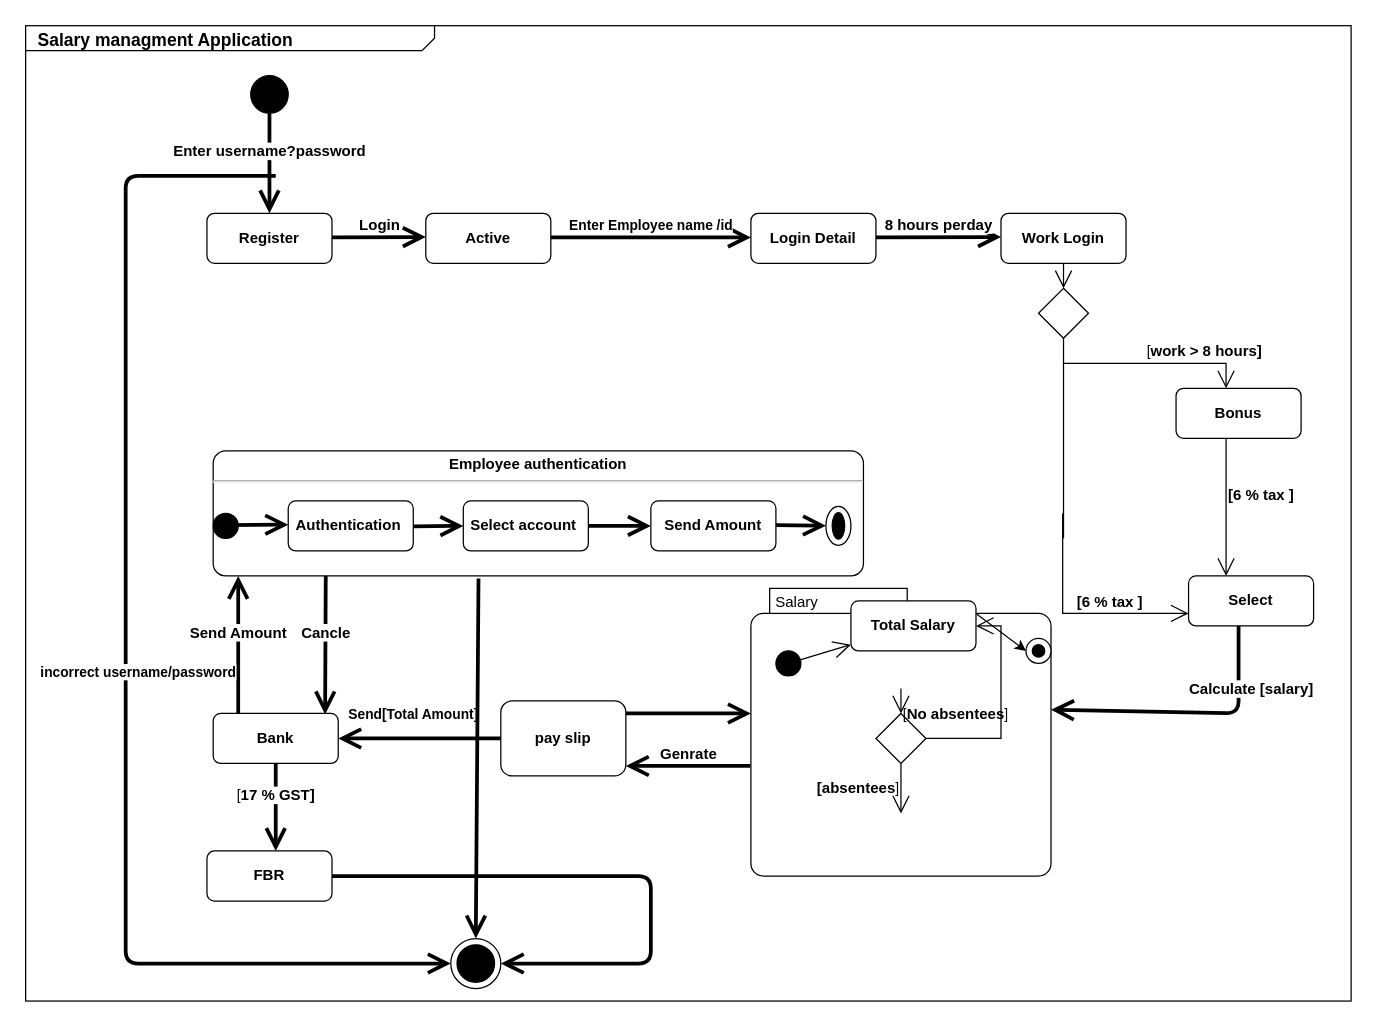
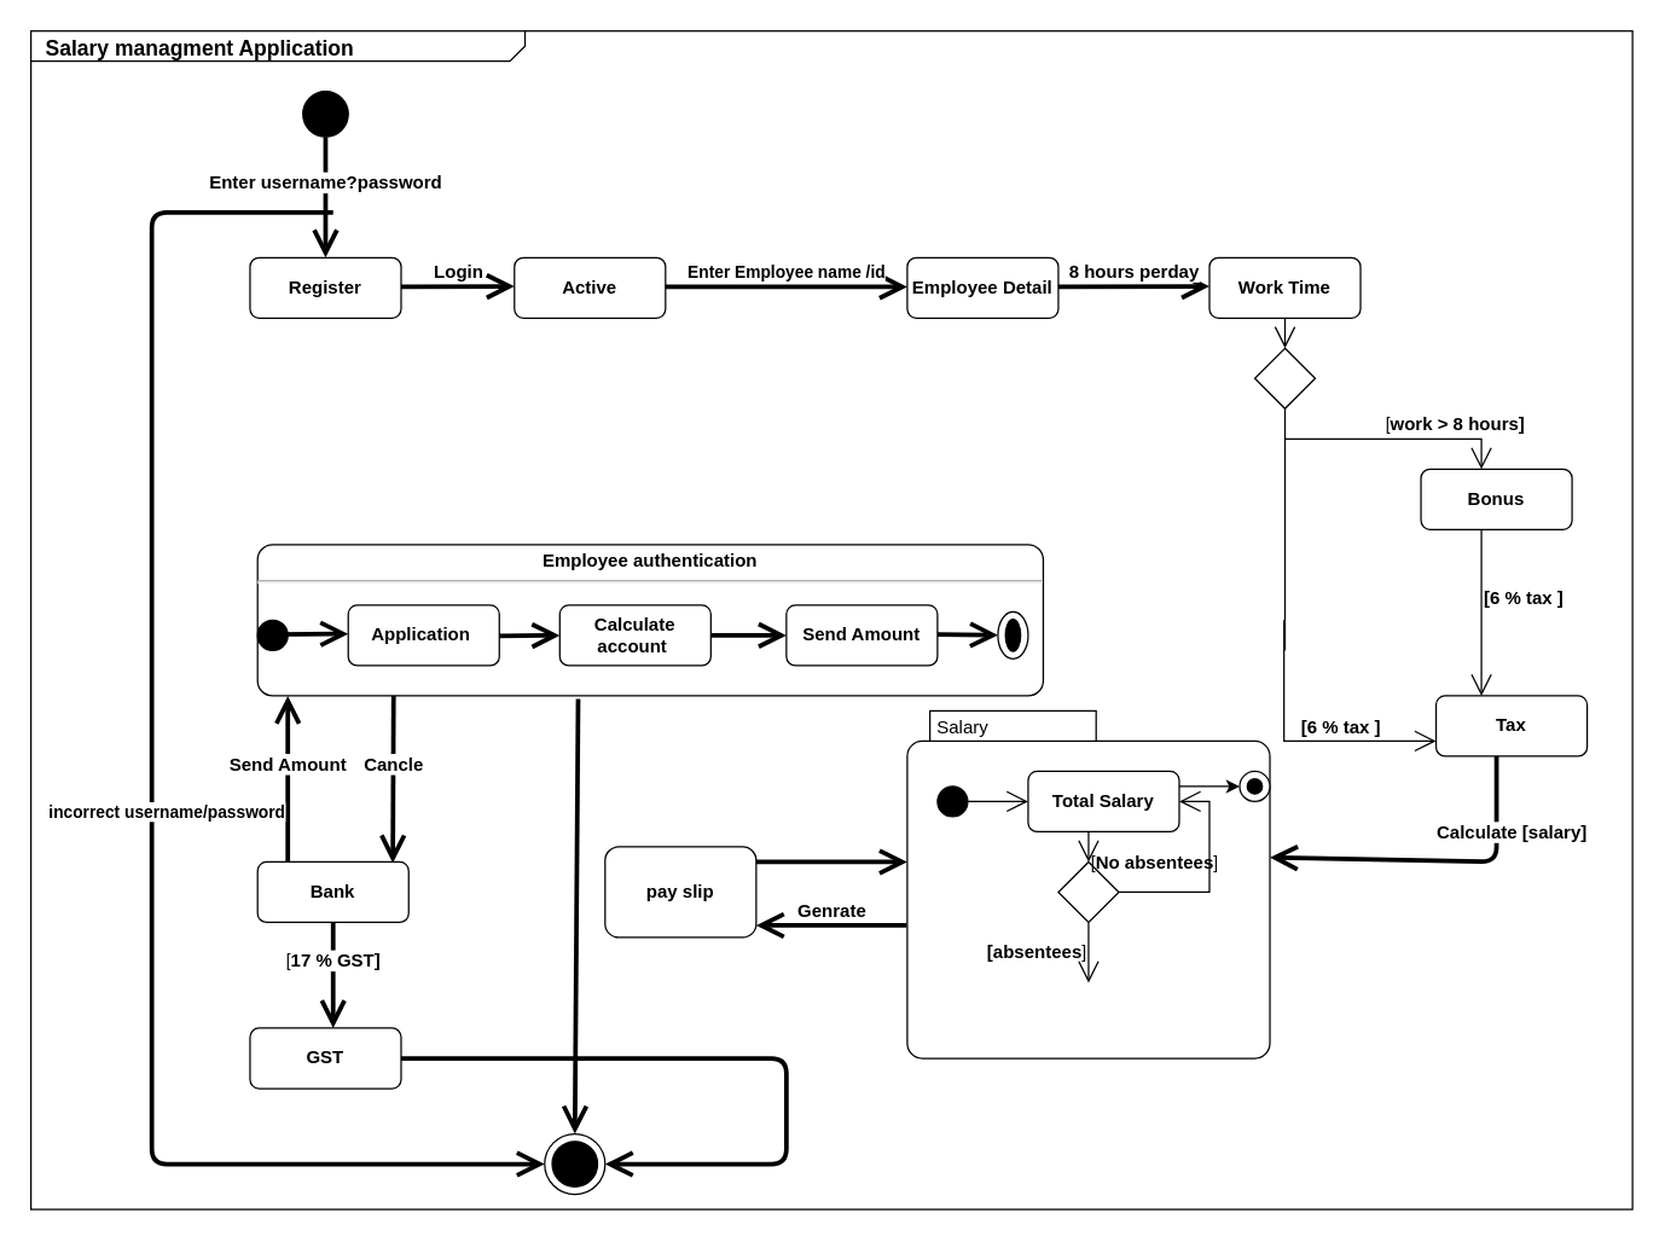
  <mxCell id="0" style=";html=1;" />
  <mxCell id="1" style=";html=1;" parent="0" />
  <mxCell id="2" value="&lt;p style=&quot;margin: 0px ; margin-top: 4px ; margin-left: 10px ; text-align: left&quot;&gt;&lt;b&gt;&lt;font style=&quot;font-size: 14px&quot;&gt;Salary managment Application&amp;nbsp;&lt;/font&gt;&lt;/b&gt;&lt;/p&gt;" style="html=1;strokeWidth=1;shape=mxgraph.sysml.package;html=1;overflow=fill;whiteSpace=wrap;fillColor=none;gradientColor=none;fontSize=12;align=center;labelX=327.64;" parent="1" vertex="1"><mxGeometry x="20" y="20" width="1060" height="780" as="geometry" /></mxCell>
  <mxCell id="3" value="" style="shape=ellipse;html=1;fillColor=#000000;fontSize=18;fontColor=#ffffff;" vertex="1" parent="1"><mxGeometry x="200" y="60" width="30" height="30" as="geometry" /></mxCell>
  <mxCell id="4" value="&lt;b&gt;&lt;font style=&quot;font-size: 12px&quot;&gt;Enter username?password&lt;/font&gt;&lt;/b&gt;" style="edgeStyle=none;html=1;endArrow=open;endSize=12;strokeWidth=3;verticalAlign=bottom;exitX=0.5;exitY=1;exitDx=0;exitDy=0;" edge="1" parent="1" source="3"><mxGeometry width="160" relative="1" as="geometry"><mxPoint x="210" y="100" as="sourcePoint" /><mxPoint x="215" y="170" as="targetPoint" /><Array as="points"><mxPoint x="215" y="150" /></Array></mxGeometry></mxCell>
  <mxCell id="5" value="&lt;b&gt;Register&lt;/b&gt;" style="shape=rect;rounded=1;html=1;whiteSpace=wrap;align=center;" vertex="1" parent="1"><mxGeometry x="165" y="170" width="100" height="40" as="geometry" /></mxCell>
  <mxCell id="6" value="&lt;b&gt;&lt;font style=&quot;font-size: 12px&quot;&gt;Login&lt;/font&gt;&lt;/b&gt;" style="edgeStyle=none;html=1;endArrow=open;endSize=12;strokeWidth=3;verticalAlign=bottom;" edge="1" parent="1"><mxGeometry width="160" relative="1" as="geometry"><mxPoint x="265" y="189.29" as="sourcePoint" /><mxPoint x="340" y="189" as="targetPoint" /></mxGeometry></mxCell>
  <mxCell id="7" value="&lt;b&gt;Active&lt;/b&gt;" style="shape=rect;rounded=1;html=1;whiteSpace=wrap;align=center;" vertex="1" parent="1"><mxGeometry x="340" y="170" width="100" height="40" as="geometry" /></mxCell>
  <mxCell id="8" value="&lt;b&gt;&lt;font style=&quot;font-size: 11px&quot;&gt;Enter Employee name /id&lt;/font&gt;&lt;/b&gt;" style="edgeStyle=none;html=1;endArrow=open;endSize=12;strokeWidth=3;verticalAlign=bottom;" edge="1" parent="1"><mxGeometry width="160" relative="1" as="geometry"><mxPoint x="440" y="189.29" as="sourcePoint" /><mxPoint x="600" y="189.29" as="targetPoint" /></mxGeometry></mxCell>
- <mxCell id="9" value="&lt;b&gt;Login Detail&lt;/b&gt;" style="shape=rect;rounded=1;html=1;whiteSpace=wrap;align=center;" vertex="1" parent="1"><mxGeometry x="600" y="170" width="100" height="40" as="geometry" /></mxCell>
+ <mxCell id="9" value="&lt;b&gt;Employee Detail&lt;/b&gt;" style="shape=rect;rounded=1;html=1;whiteSpace=wrap;align=center;" vertex="1" parent="1"><mxGeometry x="600" y="170" width="100" height="40" as="geometry" /></mxCell>
  <mxCell id="10" value="&lt;b&gt;&lt;font style=&quot;font-size: 12px&quot;&gt;8 hours perday&lt;/font&gt;&lt;/b&gt;" style="edgeStyle=none;html=1;endArrow=open;endSize=12;strokeWidth=3;verticalAlign=bottom;" edge="1" parent="1"><mxGeometry width="160" relative="1" as="geometry"><mxPoint x="700" y="189.29" as="sourcePoint" /><mxPoint x="800" y="189" as="targetPoint" /></mxGeometry></mxCell>
- <mxCell id="11" value="&lt;b&gt;Work Login&lt;/b&gt;" style="shape=rect;rounded=1;html=1;whiteSpace=wrap;align=center;" vertex="1" parent="1"><mxGeometry x="800" y="170" width="100" height="40" as="geometry" /></mxCell>
+ <mxCell id="11" value="&lt;b&gt;Work Time&lt;/b&gt;" style="shape=rect;rounded=1;html=1;whiteSpace=wrap;align=center;" vertex="1" parent="1"><mxGeometry x="800" y="170" width="100" height="40" as="geometry" /></mxCell>
  <mxCell id="12" value="" style="shape=rhombus;html=1;labelPosition=right;align=left;verticalAlign=middle" vertex="1" parent="1"><mxGeometry x="830" y="230" width="40" height="40" as="geometry" /></mxCell>
  <mxCell id="13" value="" style="edgeStyle=elbowEdgeStyle;html=1;elbow=horizontal;align=right;verticalAlign=bottom;rounded=0;labelBackgroundColor=none;endArrow=open;endSize=12;" edge="1" target="12" parent="1"><mxGeometry relative="1" as="geometry"><mxPoint x="850" y="210" as="sourcePoint" /></mxGeometry></mxCell>
  <mxCell id="14" value="[&lt;b&gt;&lt;font style=&quot;font-size: 12px&quot;&gt;work &amp;gt; 8 hours]&lt;/font&gt;&lt;/b&gt;" style="edgeStyle=elbowEdgeStyle;html=1;elbow=vertical;align=left;endArrow=open;rounded=0;labelBackgroundColor=none;verticalAlign=bottom;endSize=12;" edge="1" source="12" parent="1"><mxGeometry relative="1" as="geometry"><mxPoint x="980" y="310" as="targetPoint" /></mxGeometry></mxCell>
  <mxCell id="15" value="&lt;b&gt;Bonus&lt;/b&gt;" style="shape=rect;rounded=1;html=1;whiteSpace=wrap;align=center;" vertex="1" parent="1"><mxGeometry x="940" y="310" width="100" height="40" as="geometry" /></mxCell>
  <mxCell id="16" value="" style="endArrow=none;html=1;" edge="1" parent="1"><mxGeometry width="50" height="50" relative="1" as="geometry"><mxPoint x="850" y="430" as="sourcePoint" /><mxPoint x="850" y="290" as="targetPoint" /><Array as="points"><mxPoint x="850" y="430" /></Array></mxGeometry></mxCell>
  <mxCell id="17" value="&lt;b&gt;&lt;font style=&quot;font-size: 12px&quot;&gt;[6 % tax ]&lt;/font&gt;&lt;/b&gt;" style="edgeStyle=elbowEdgeStyle;html=1;elbow=vertical;align=left;endArrow=open;rounded=0;labelBackgroundColor=none;verticalAlign=bottom;endSize=12;" edge="1" parent="1"><mxGeometry relative="1" as="geometry"><mxPoint x="980" y="460" as="targetPoint" /><mxPoint x="980" y="350" as="sourcePoint" /><Array as="points"><mxPoint x="1010" y="410" /></Array></mxGeometry></mxCell>
  <mxCell id="18" value="&lt;b&gt;&lt;font style=&quot;font-size: 12px&quot;&gt;[6 % tax ]&lt;/font&gt;&lt;/b&gt;" style="edgeStyle=elbowEdgeStyle;html=1;elbow=vertical;align=left;endArrow=open;rounded=0;labelBackgroundColor=none;verticalAlign=bottom;endSize=12;" edge="1" parent="1" target="19"><mxGeometry relative="1" as="geometry"><mxPoint x="950" y="490" as="targetPoint" /><mxPoint x="849.33" y="410" as="sourcePoint" /><Array as="points"><mxPoint x="860" y="490" /></Array></mxGeometry></mxCell>
- <mxCell id="19" value="&lt;b&gt;Select&lt;/b&gt;" style="shape=rect;rounded=1;html=1;whiteSpace=wrap;align=center;" vertex="1" parent="1"><mxGeometry x="950" y="460" width="100" height="40" as="geometry" /></mxCell>
+ <mxCell id="19" value="&lt;b&gt;Tax&lt;/b&gt;" style="shape=rect;rounded=1;html=1;whiteSpace=wrap;align=center;" vertex="1" parent="1"><mxGeometry x="950" y="460" width="100" height="40" as="geometry" /></mxCell>
  <mxCell id="20" value="Salary" style="shape=mxgraph.sysml.compState;align=left;verticalAlign=top;spacingTop=-3;spacingLeft=18;strokeWidth=1;recursiveResize=0;" vertex="1" parent="1"><mxGeometry x="600" y="470" width="240" height="230" as="geometry" /></mxCell>
  <mxCell id="21" value="" style="shape=ellipse;html=1;fillColor=#000000;verticalLabelPosition=bottom;labelBackgroundColor=#ffffff;verticalAlign=top;" vertex="1" parent="20"><mxGeometry x="20" y="50" width="20" height="20" as="geometry" /></mxCell>
- <mxCell id="22" value="&lt;b&gt;Total Salary&lt;/b&gt;" style="strokeColor=inherit;fillColor=inherit;gradientColor=inherit;shape=rect;html=1;rounded=1;whiteSpace=wrap;align=center;" vertex="1" parent="20"><mxGeometry x="80" y="10" width="100" height="40" as="geometry" /></mxCell>
+ <mxCell id="22" value="&lt;b&gt;Total Salary&lt;/b&gt;" style="strokeColor=inherit;fillColor=inherit;gradientColor=inherit;shape=rect;html=1;rounded=1;whiteSpace=wrap;align=center;" vertex="1" parent="20"><mxGeometry x="80" y="40" width="100" height="40" as="geometry" /></mxCell>
  <mxCell id="23" value="" style="strokeColor=inherit;fillColor=inherit;gradientColor=inherit;edgeStyle=none;html=1;endArrow=open;endSize=12;" edge="1" parent="20" source="21" target="22"><mxGeometry relative="1" as="geometry" /></mxCell>
  <mxCell id="24" value="" style="shape=rhombus;html=1;labelPosition=right;align=left;verticalAlign=middle" vertex="1" parent="20"><mxGeometry x="100" y="100" width="40" height="40" as="geometry" /></mxCell>
  <mxCell id="25" value="" style="edgeStyle=elbowEdgeStyle;html=1;elbow=horizontal;align=right;verticalAlign=bottom;rounded=0;labelBackgroundColor=none;endArrow=open;endSize=12;" edge="1" target="24" parent="20"><mxGeometry relative="1" as="geometry"><mxPoint x="120" y="80" as="sourcePoint" /></mxGeometry></mxCell>
  <mxCell id="26" value="&lt;b&gt;&lt;font style=&quot;font-size: 12px&quot;&gt;[absentees&lt;/font&gt;&lt;/b&gt;]" style="edgeStyle=elbowEdgeStyle;html=1;elbow=vertical;align=right;endArrow=open;rounded=0;labelBackgroundColor=none;endSize=12;" edge="1" source="24" parent="20"><mxGeometry relative="1" as="geometry"><mxPoint x="120" y="180" as="targetPoint" /></mxGeometry></mxCell>
  <mxCell id="27" value="[&lt;b&gt;&lt;font style=&quot;font-size: 12px&quot;&gt;No absentees&lt;/font&gt;&lt;/b&gt;]" style="edgeStyle=elbowEdgeStyle;html=1;elbow=vertical;align=left;endArrow=open;rounded=0;labelBackgroundColor=none;verticalAlign=bottom;endSize=12;entryX=1;entryY=0.5;entryDx=0;entryDy=0;" edge="1" source="24" parent="20" target="22"><mxGeometry x="-1" y="22" relative="1" as="geometry"><mxPoint x="210" y="160" as="targetPoint" /><Array as="points"><mxPoint x="200" y="160" /></Array><mxPoint x="-20" y="12" as="offset" /></mxGeometry></mxCell>
  <mxCell id="28" style="edgeStyle=none;orthogonalLoop=1;jettySize=auto;html=1;exitX=1;exitY=0.25;exitDx=0;exitDy=0;entryX=0;entryY=0.5;entryDx=0;entryDy=0;entryPerimeter=0;" edge="1" parent="20" source="22" target="29"><mxGeometry relative="1" as="geometry"><mxPoint x="180" y="50" as="targetPoint" /></mxGeometry></mxCell>
  <mxCell id="29" value="" style="shape=mxgraph.sysml.actFinal;html=1;verticalLabelPosition=bottom;labelBackgroundColor=#ffffff;verticalAlign=top;" vertex="1" parent="20"><mxGeometry x="220" y="40" width="20" height="20" as="geometry" /></mxCell>
  <mxCell id="30" value="&lt;b&gt;&lt;font style=&quot;font-size: 12px&quot;&gt;Calculate [salary]&lt;/font&gt;&lt;/b&gt;" style="edgeStyle=none;html=1;endArrow=open;endSize=12;strokeWidth=3;verticalAlign=bottom;exitX=0.4;exitY=1;exitDx=0;exitDy=0;exitPerimeter=0;" edge="1" parent="1" source="19"><mxGeometry x="-0.455" y="10" width="160" relative="1" as="geometry"><mxPoint x="950" y="530" as="sourcePoint" /><mxPoint x="840" y="567" as="targetPoint" /><Array as="points"><mxPoint x="990" y="570" /></Array><mxPoint as="offset" /></mxGeometry></mxCell>
  <mxCell id="31" value="" style="edgeStyle=none;html=1;endArrow=open;endSize=12;strokeWidth=3;verticalAlign=bottom;" edge="1" parent="1"><mxGeometry x="-0.375" y="-90" width="160" relative="1" as="geometry"><mxPoint x="500" y="570" as="sourcePoint" /><mxPoint x="600" y="570" as="targetPoint" /><mxPoint as="offset" /></mxGeometry></mxCell>
  <mxCell id="32" value="&lt;b&gt;&lt;font style=&quot;font-size: 12px&quot;&gt;Genrate&lt;/font&gt;&lt;/b&gt;" style="edgeStyle=none;html=1;endArrow=open;endSize=12;strokeWidth=3;verticalAlign=bottom;exitX=-0.002;exitY=0.617;exitDx=0;exitDy=0;exitPerimeter=0;" edge="1" parent="1" source="20"><mxGeometry width="160" relative="1" as="geometry"><mxPoint x="400" y="640" as="sourcePoint" /><mxPoint x="500" y="612" as="targetPoint" /></mxGeometry></mxCell>
  <mxCell id="33" value="&lt;b&gt;pay slip&lt;/b&gt;" style="shape=rect;rounded=1;html=1;whiteSpace=wrap;align=center;" vertex="1" parent="1"><mxGeometry x="400" y="560" width="100" height="60" as="geometry" /></mxCell>
  <mxCell id="34" value="&lt;p style=&quot;margin: 0px ; margin-top: 4px ; text-align: center&quot;&gt;&lt;b&gt;Employee authentication&lt;/b&gt;&lt;/p&gt;&lt;hr&gt;&lt;p&gt;&lt;/p&gt;&lt;p style=&quot;margin: 0px ; margin-left: 8px ; text-align: left&quot;&gt;&lt;br&gt;&lt;/p&gt;" style="shape=mxgraph.sysml.simpleState;html=1;overflow=fill;whiteSpace=wrap;align=center;" vertex="1" parent="1"><mxGeometry x="170" y="360" width="520" height="100" as="geometry" /></mxCell>
  <mxCell id="35" value="&lt;b&gt;Bank&lt;/b&gt;" style="shape=rect;rounded=1;html=1;whiteSpace=wrap;align=center;" vertex="1" parent="1"><mxGeometry x="170" y="570" width="100" height="40" as="geometry" /></mxCell>
- <mxCell id="36" value="&lt;b&gt;Authentication&amp;nbsp;&lt;/b&gt;" style="shape=rect;rounded=1;html=1;whiteSpace=wrap;align=center;" vertex="1" parent="1"><mxGeometry x="230" y="400" width="100" height="40" as="geometry" /></mxCell>
+ <mxCell id="36" value="&lt;b&gt;Application&amp;nbsp;&lt;/b&gt;" style="shape=rect;rounded=1;html=1;whiteSpace=wrap;align=center;" vertex="1" parent="1"><mxGeometry x="230" y="400" width="100" height="40" as="geometry" /></mxCell>
  <mxCell id="37" value="" style="edgeStyle=none;html=1;endArrow=open;endSize=12;strokeWidth=3;verticalAlign=bottom;" edge="1" parent="1"><mxGeometry width="160" relative="1" as="geometry"><mxPoint x="330" y="420.38" as="sourcePoint" /><mxPoint x="370" y="420" as="targetPoint" /></mxGeometry></mxCell>
- <mxCell id="38" value="&lt;b&gt;Select account&amp;nbsp;&lt;/b&gt;" style="shape=rect;rounded=1;html=1;whiteSpace=wrap;align=center;" vertex="1" parent="1"><mxGeometry x="370" y="400" width="100" height="40" as="geometry" /></mxCell>
+ <mxCell id="38" value="&lt;b&gt;Calculate account&amp;nbsp;&lt;/b&gt;" style="shape=rect;rounded=1;html=1;whiteSpace=wrap;align=center;" vertex="1" parent="1"><mxGeometry x="370" y="400" width="100" height="40" as="geometry" /></mxCell>
  <mxCell id="39" value="" style="edgeStyle=none;html=1;endArrow=open;endSize=12;strokeWidth=3;verticalAlign=bottom;exitX=1;exitY=0.5;exitDx=0;exitDy=0;" edge="1" parent="1" source="38" target="40"><mxGeometry y="20" width="160" relative="1" as="geometry"><mxPoint x="470" y="439.38" as="sourcePoint" /><mxPoint x="510" y="439" as="targetPoint" /><mxPoint as="offset" /></mxGeometry></mxCell>
  <mxCell id="40" value="&lt;b&gt;Send Amount&lt;/b&gt;" style="shape=rect;rounded=1;html=1;whiteSpace=wrap;align=center;" vertex="1" parent="1"><mxGeometry x="520" y="400" width="100" height="40" as="geometry" /></mxCell>
  <mxCell id="41" value="" style="shape=ellipse;html=1;fillColor=#000000;fontSize=18;fontColor=#ffffff;" vertex="1" parent="1"><mxGeometry x="170" y="410" width="20" height="20" as="geometry" /></mxCell>
  <mxCell id="42" value="" style="edgeStyle=none;html=1;endArrow=open;endSize=12;strokeWidth=3;verticalAlign=bottom;" edge="1" parent="1"><mxGeometry width="160" relative="1" as="geometry"><mxPoint x="180" y="419.38" as="sourcePoint" /><mxPoint x="230" y="419" as="targetPoint" /></mxGeometry></mxCell>
  <mxCell id="43" value="" style="edgeStyle=none;html=1;endArrow=open;endSize=12;strokeWidth=3;verticalAlign=bottom;" edge="1" parent="1" target="44"><mxGeometry width="160" relative="1" as="geometry"><mxPoint x="620" y="419.38" as="sourcePoint" /><mxPoint x="660" y="419" as="targetPoint" /></mxGeometry></mxCell>
  <mxCell id="44" value="" style="shape=mxgraph.sysml.actFinal;html=1;verticalLabelPosition=bottom;labelBackgroundColor=#ffffff;verticalAlign=top;" vertex="1" parent="1"><mxGeometry x="660" y="404.5" width="20" height="31" as="geometry" /></mxCell>
  <mxCell id="45" value="&lt;b&gt;&lt;font style=&quot;font-size: 12px&quot;&gt;Send Amount&lt;/font&gt;&lt;/b&gt;" style="edgeStyle=none;html=1;endArrow=open;endSize=12;strokeWidth=3;verticalAlign=bottom;" edge="1" parent="1"><mxGeometry width="160" relative="1" as="geometry"><mxPoint x="190" y="570" as="sourcePoint" /><mxPoint x="190" y="460" as="targetPoint" /></mxGeometry></mxCell>
  <mxCell id="46" value="&lt;b&gt;&lt;font style=&quot;font-size: 12px&quot;&gt;Cancle&lt;/font&gt;&lt;/b&gt;" style="edgeStyle=none;html=1;endArrow=open;endSize=12;strokeWidth=3;verticalAlign=bottom;entryX=0.895;entryY=0.019;entryDx=0;entryDy=0;entryPerimeter=0;" edge="1" parent="1" target="35"><mxGeometry width="160" relative="1" as="geometry"><mxPoint x="260" y="460" as="sourcePoint" /><mxPoint x="420" y="460" as="targetPoint" /><Array as="points" /></mxGeometry></mxCell>
  <mxCell id="47" value="&lt;b&gt;incorrect username/password&lt;/b&gt;" style="edgeStyle=none;html=1;endArrow=open;endSize=12;strokeWidth=3;verticalAlign=bottom;entryX=0;entryY=0.5;entryDx=0;entryDy=0;entryPerimeter=0;" edge="1" parent="1" target="49"><mxGeometry x="0.041" y="10" width="160" relative="1" as="geometry"><mxPoint x="220" y="140" as="sourcePoint" /><mxPoint x="300" y="230" as="targetPoint" /><Array as="points"><mxPoint x="100" y="140" /><mxPoint x="100" y="460" /><mxPoint x="100" y="770" /><mxPoint x="300" y="770" /></Array><mxPoint as="offset" /></mxGeometry></mxCell>
- <mxCell id="48" value="&lt;b&gt;Send[Total Amount]&lt;/b&gt;" style="edgeStyle=none;html=1;endArrow=open;endSize=12;strokeWidth=3;verticalAlign=bottom;exitX=0;exitY=0.5;exitDx=0;exitDy=0;entryX=1;entryY=0.5;entryDx=0;entryDy=0;" edge="1" parent="1" source="33" target="35"><mxGeometry x="0.077" y="-10" width="160" relative="1" as="geometry"><mxPoint x="-50" y="520" as="sourcePoint" /><mxPoint x="110" y="520" as="targetPoint" /><mxPoint as="offset" /></mxGeometry></mxCell>
  <mxCell id="49" value="" style="shape=mxgraph.sysml.actFinal;html=1;verticalLabelPosition=bottom;labelBackgroundColor=#ffffff;verticalAlign=top;" vertex="1" parent="1"><mxGeometry x="360" y="750" width="40" height="40" as="geometry" /></mxCell>
  <mxCell id="50" value="" style="edgeStyle=none;html=1;endArrow=open;endSize=12;strokeWidth=3;verticalAlign=bottom;exitX=0.408;exitY=1.02;exitDx=0;exitDy=0;exitPerimeter=0;entryX=0.5;entryY=0;entryDx=0;entryDy=0;entryPerimeter=0;" edge="1" parent="1" source="34" target="49"><mxGeometry width="160" relative="1" as="geometry"><mxPoint x="390" y="560" as="sourcePoint" /><mxPoint x="550" y="560" as="targetPoint" /></mxGeometry></mxCell>
  <mxCell id="51" value="[&lt;b&gt;&lt;font style=&quot;font-size: 12px&quot;&gt;17 % GST]&lt;/font&gt;&lt;/b&gt;" style="edgeStyle=none;html=1;endArrow=open;endSize=12;strokeWidth=3;verticalAlign=bottom;" edge="1" parent="1"><mxGeometry width="160" relative="1" as="geometry"><mxPoint x="220" y="610" as="sourcePoint" /><mxPoint x="220" y="680" as="targetPoint" /></mxGeometry></mxCell>
- <mxCell id="52" value="&lt;b&gt;FBR&lt;/b&gt;" style="shape=rect;rounded=1;html=1;whiteSpace=wrap;align=center;" vertex="1" parent="1"><mxGeometry x="165" y="680" width="100" height="40" as="geometry" /></mxCell>
+ <mxCell id="52" value="&lt;b&gt;GST&lt;/b&gt;" style="shape=rect;rounded=1;html=1;whiteSpace=wrap;align=center;" vertex="1" parent="1"><mxGeometry x="165" y="680" width="100" height="40" as="geometry" /></mxCell>
  <mxCell id="53" value="" style="edgeStyle=none;html=1;endArrow=open;endSize=12;strokeWidth=3;verticalAlign=bottom;exitX=1;exitY=0.5;exitDx=0;exitDy=0;entryX=1;entryY=0.5;entryDx=0;entryDy=0;entryPerimeter=0;" edge="1" parent="1" source="52" target="49"><mxGeometry x="-1" y="-166" width="160" relative="1" as="geometry"><mxPoint x="390" y="560" as="sourcePoint" /><mxPoint x="550" y="560" as="targetPoint" /><Array as="points"><mxPoint x="520" y="700" /><mxPoint x="520" y="770" /></Array><mxPoint x="-70" y="-16" as="offset" /></mxGeometry></mxCell>
